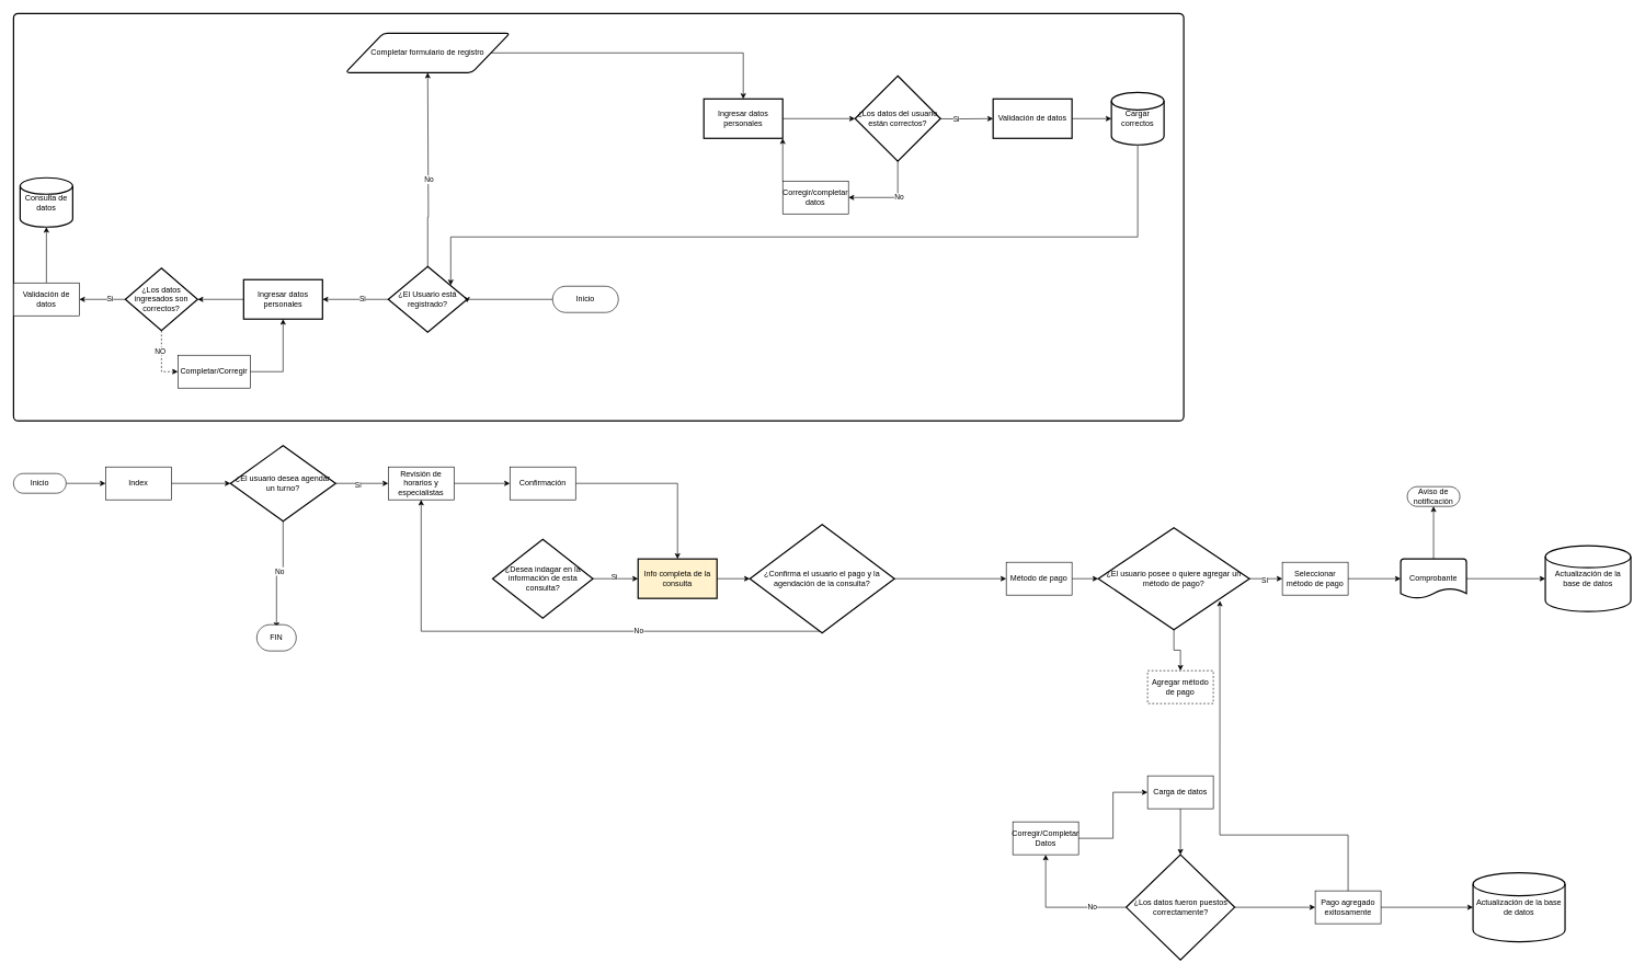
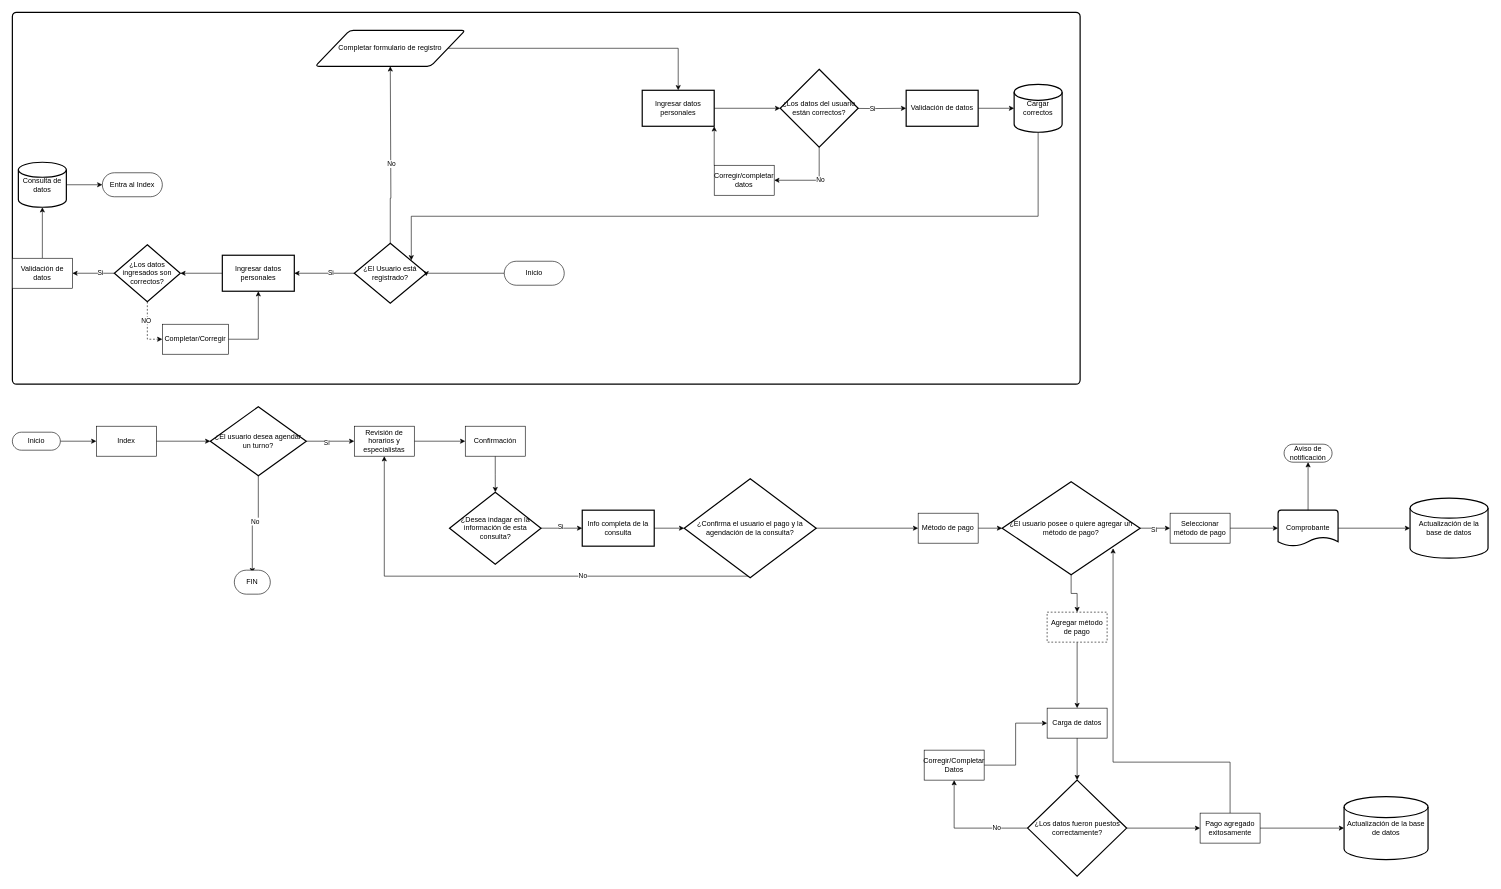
  <mxCell id="0" />
  <mxCell id="1" parent="0" />
  <mxCell id="2" value="" style="rounded=1;whiteSpace=wrap;html=1;absoluteArcSize=1;arcSize=14;strokeWidth=2;" vertex="1" parent="1"><mxGeometry x="20" y="20" width="1780" height="620" as="geometry" /></mxCell>
  <mxCell id="3" value="¿El Usuario está registrado?" style="strokeWidth=2;html=1;shape=mxgraph.flowchart.decision;whiteSpace=wrap;" vertex="1" parent="1"><mxGeometry x="590" y="405" width="120" height="100" as="geometry" /></mxCell>
  <mxCell id="4" value="" style="edgeStyle=orthogonalEdgeStyle;rounded=0;orthogonalLoop=1;jettySize=auto;html=1;entryX=1;entryY=0.55;entryDx=0;entryDy=0;entryPerimeter=0;" edge="1" parent="1" source="5" target="3"><mxGeometry relative="1" as="geometry"><mxPoint x="730" y="455" as="targetPoint" /><Array as="points"><mxPoint x="710" y="455" /></Array></mxGeometry></mxCell>
  <mxCell id="5" value="Inicio" style="html=1;dashed=0;whiteSpace=wrap;shape=mxgraph.dfd.start" vertex="1" parent="1"><mxGeometry x="840" y="435" width="100" height="40" as="geometry" /></mxCell>
  <mxCell id="6" style="edgeStyle=orthogonalEdgeStyle;rounded=0;orthogonalLoop=1;jettySize=auto;html=1;exitX=0;exitY=0.5;exitDx=0;exitDy=0;exitPerimeter=0;entryX=1;entryY=0.5;entryDx=0;entryDy=0;" edge="1" parent="1" target="24" source="3"><mxGeometry relative="1" as="geometry"><mxPoint x="480" y="455" as="targetPoint" /><mxPoint x="570" y="455" as="sourcePoint" /></mxGeometry></mxCell>
  <mxCell id="7" value="Si" style="edgeLabel;html=1;align=center;verticalAlign=middle;resizable=0;points=[];" vertex="1" connectable="0" parent="6"><mxGeometry x="-0.205" y="-1" relative="1" as="geometry"><mxPoint as="offset" /></mxGeometry></mxCell>
  <mxCell id="8" style="edgeStyle=orthogonalEdgeStyle;rounded=0;orthogonalLoop=1;jettySize=auto;html=1;exitX=0.5;exitY=0;exitDx=0;exitDy=0;exitPerimeter=0;entryX=0.5;entryY=1;entryDx=0;entryDy=0;" edge="1" parent="1" source="3" target="21"><mxGeometry relative="1" as="geometry"><mxPoint x="650" y="365" as="sourcePoint" /><mxPoint x="650" y="255" as="targetPoint" /><Array as="points"><mxPoint x="650" y="330" /><mxPoint x="651" y="210" /></Array></mxGeometry></mxCell>
  <mxCell id="9" value="No" style="edgeLabel;html=1;align=center;verticalAlign=middle;resizable=0;points=[];" vertex="1" connectable="0" parent="8"><mxGeometry x="-0.102" y="-1" relative="1" as="geometry"><mxPoint as="offset" /></mxGeometry></mxCell>
  <mxCell id="10" value="" style="edgeStyle=orthogonalEdgeStyle;rounded=0;orthogonalLoop=1;jettySize=auto;html=1;exitX=1;exitY=0.5;exitDx=0;exitDy=0;" edge="1" parent="1" source="21" target="12"><mxGeometry relative="1" as="geometry"><mxPoint x="970" y="180" as="sourcePoint" /></mxGeometry></mxCell>
  <mxCell id="11" value="" style="edgeStyle=orthogonalEdgeStyle;rounded=0;orthogonalLoop=1;jettySize=auto;html=1;entryX=0;entryY=0.5;entryDx=0;entryDy=0;entryPerimeter=0;" edge="1" parent="1" source="12" target="35"><mxGeometry relative="1" as="geometry"><mxPoint x="1290" y="180" as="targetPoint" /></mxGeometry></mxCell>
  <mxCell id="12" value="Ingresar datos personales" style="whiteSpace=wrap;html=1;strokeWidth=2;" vertex="1" parent="1"><mxGeometry x="1070" y="150" width="120" height="60" as="geometry" /></mxCell>
  <mxCell id="13" style="edgeStyle=orthogonalEdgeStyle;rounded=0;orthogonalLoop=1;jettySize=auto;html=1;exitX=0.5;exitY=1;exitDx=0;exitDy=0;entryX=1;entryY=0.5;entryDx=0;entryDy=0;exitPerimeter=0;" edge="1" parent="1" target="18" source="35"><mxGeometry relative="1" as="geometry"><mxPoint x="1345" y="228" as="sourcePoint" /></mxGeometry></mxCell>
  <mxCell id="14" value="No" style="edgeLabel;html=1;align=center;verticalAlign=middle;resizable=0;points=[];" vertex="1" connectable="0" parent="13"><mxGeometry x="-0.167" y="1" relative="1" as="geometry"><mxPoint as="offset" /></mxGeometry></mxCell>
  <mxCell id="15" value="" style="edgeStyle=orthogonalEdgeStyle;rounded=0;orthogonalLoop=1;jettySize=auto;html=1;" edge="1" parent="1" target="20"><mxGeometry relative="1" as="geometry"><mxPoint x="1400" y="180" as="sourcePoint" /></mxGeometry></mxCell>
  <mxCell id="16" value="Si" style="edgeLabel;html=1;align=center;verticalAlign=middle;resizable=0;points=[];" vertex="1" connectable="0" parent="15"><mxGeometry x="-0.029" relative="1" as="geometry"><mxPoint as="offset" /></mxGeometry></mxCell>
  <mxCell id="17" style="edgeStyle=orthogonalEdgeStyle;rounded=0;orthogonalLoop=1;jettySize=auto;html=1;exitX=0;exitY=0;exitDx=0;exitDy=0;entryX=1;entryY=1;entryDx=0;entryDy=0;" edge="1" parent="1" source="18" target="12"><mxGeometry relative="1" as="geometry" /></mxCell>
  <mxCell id="18" value="Corregir/completar datos" style="html=1;dashed=0;whiteSpace=wrap;" vertex="1" parent="1"><mxGeometry x="1190" y="275" width="100" height="50" as="geometry" /></mxCell>
  <mxCell id="19" value="" style="edgeStyle=orthogonalEdgeStyle;rounded=0;orthogonalLoop=1;jettySize=auto;html=1;" edge="1" parent="1" source="20" target="22"><mxGeometry relative="1" as="geometry" /></mxCell>
  <mxCell id="20" value="Validación de datos" style="whiteSpace=wrap;html=1;strokeWidth=2;" vertex="1" parent="1"><mxGeometry x="1510" y="150" width="120" height="60" as="geometry" /></mxCell>
  <mxCell id="21" value="Completar formulario de registro" style="shape=parallelogram;html=1;strokeWidth=2;perimeter=parallelogramPerimeter;whiteSpace=wrap;rounded=1;arcSize=12;size=0.23;" vertex="1" parent="1"><mxGeometry x="525" y="50" width="250" height="60" as="geometry" /></mxCell>
  <mxCell id="22" value="Cargar correctos" style="strokeWidth=2;html=1;shape=mxgraph.flowchart.database;whiteSpace=wrap;" vertex="1" parent="1"><mxGeometry x="1690" y="140" width="80" height="80" as="geometry" /></mxCell>
  <mxCell id="23" value="" style="edgeStyle=orthogonalEdgeStyle;rounded=0;orthogonalLoop=1;jettySize=auto;html=1;" edge="1" parent="1" source="24" target="29"><mxGeometry relative="1" as="geometry" /></mxCell>
  <mxCell id="24" value="Ingresar datos personales" style="whiteSpace=wrap;html=1;strokeWidth=2;" vertex="1" parent="1"><mxGeometry x="370" y="425" width="120" height="60" as="geometry" /></mxCell>
  <mxCell id="25" value="" style="edgeStyle=orthogonalEdgeStyle;rounded=0;orthogonalLoop=1;jettySize=auto;html=1;" edge="1" parent="1" source="29" target="31"><mxGeometry relative="1" as="geometry" /></mxCell>
  <mxCell id="26" value="Si" style="edgeLabel;html=1;align=center;verticalAlign=middle;resizable=0;points=[];" vertex="1" connectable="0" parent="25"><mxGeometry x="-0.276" y="-1" relative="1" as="geometry"><mxPoint x="1" as="offset" /></mxGeometry></mxCell>
  <mxCell id="27" style="edgeStyle=orthogonalEdgeStyle;rounded=0;orthogonalLoop=1;jettySize=auto;html=1;entryX=0;entryY=0.5;entryDx=0;entryDy=0;dashed=1;" edge="1" parent="1" source="29" target="37"><mxGeometry relative="1" as="geometry" /></mxCell>
  <mxCell id="28" value="NO" style="edgeLabel;html=1;align=center;verticalAlign=middle;resizable=0;points=[];" vertex="1" connectable="0" parent="27"><mxGeometry x="-0.269" y="-3" relative="1" as="geometry"><mxPoint y="-1" as="offset" /></mxGeometry></mxCell>
  <mxCell id="29" value="¿Los datos ingresados son correctos?" style="rhombus;whiteSpace=wrap;html=1;strokeWidth=2;" vertex="1" parent="1"><mxGeometry x="190" y="407.5" width="110" height="95" as="geometry" /></mxCell>
  <mxCell id="30" value="" style="edgeStyle=orthogonalEdgeStyle;rounded=0;orthogonalLoop=1;jettySize=auto;html=1;" edge="1" parent="1" source="31" target="33"><mxGeometry relative="1" as="geometry" /></mxCell>
  <mxCell id="31" value="Validación de datos" style="html=1;dashed=0;whiteSpace=wrap;" vertex="1" parent="1"><mxGeometry x="20" y="430" width="100" height="50" as="geometry" /></mxCell>
+ <mxCell id="32" value="" style="edgeStyle=orthogonalEdgeStyle;rounded=0;orthogonalLoop=1;jettySize=auto;html=1;" edge="1" parent="1" source="33" target="34"><mxGeometry relative="1" as="geometry" /></mxCell>
  <mxCell id="33" value="Consulta de datos" style="strokeWidth=2;html=1;shape=mxgraph.flowchart.database;whiteSpace=wrap;" vertex="1" parent="1"><mxGeometry x="30" y="270" width="80" height="75" as="geometry" /></mxCell>
+ <mxCell id="34" value="Entra al Index" style="html=1;dashed=0;whiteSpace=wrap;shape=mxgraph.dfd.start" vertex="1" parent="1"><mxGeometry x="170" y="287.5" width="100" height="40" as="geometry" /></mxCell>
  <mxCell id="35" value="¿Los datos del usuario están correctos?" style="strokeWidth=2;html=1;shape=mxgraph.flowchart.decision;whiteSpace=wrap;" vertex="1" parent="1"><mxGeometry x="1300" y="115" width="130" height="130" as="geometry" /></mxCell>
  <mxCell id="36" style="edgeStyle=orthogonalEdgeStyle;rounded=0;orthogonalLoop=1;jettySize=auto;html=1;entryX=0.5;entryY=1;entryDx=0;entryDy=0;" edge="1" parent="1" source="37" target="24"><mxGeometry relative="1" as="geometry"><Array as="points"><mxPoint x="430" y="565" /></Array></mxGeometry></mxCell>
  <mxCell id="37" value="Completar/Corregir" style="html=1;dashed=0;whiteSpace=wrap;" vertex="1" parent="1"><mxGeometry x="270" y="540" width="110" height="50" as="geometry" /></mxCell>
  <mxCell id="38" style="edgeStyle=orthogonalEdgeStyle;rounded=0;orthogonalLoop=1;jettySize=auto;html=1;entryX=0.792;entryY=0.285;entryDx=0;entryDy=0;entryPerimeter=0;" edge="1" parent="1" source="22" target="3"><mxGeometry relative="1" as="geometry"><Array as="points"><mxPoint x="1730" y="360" /><mxPoint x="685" y="360" /></Array></mxGeometry></mxCell>
  <mxCell id="39" value="" style="edgeStyle=orthogonalEdgeStyle;rounded=0;orthogonalLoop=1;jettySize=auto;html=1;" edge="1" parent="1" source="40" target="42"><mxGeometry relative="1" as="geometry" /></mxCell>
  <mxCell id="40" value="Inicio" style="html=1;dashed=0;whiteSpace=wrap;shape=mxgraph.dfd.start" vertex="1" parent="1"><mxGeometry x="20" y="720" width="80" height="30" as="geometry" /></mxCell>
  <mxCell id="41" value="" style="edgeStyle=orthogonalEdgeStyle;rounded=0;orthogonalLoop=1;jettySize=auto;html=1;" edge="1" parent="1" source="42" target="47"><mxGeometry relative="1" as="geometry" /></mxCell>
  <mxCell id="42" value="Index" style="html=1;dashed=0;whiteSpace=wrap;" vertex="1" parent="1"><mxGeometry x="160" y="710" width="100" height="50" as="geometry" /></mxCell>
  <mxCell id="43" style="edgeStyle=orthogonalEdgeStyle;rounded=0;orthogonalLoop=1;jettySize=auto;html=1;entryX=0.5;entryY=0.5;entryDx=0;entryDy=-15;entryPerimeter=0;" edge="1" parent="1" source="47" target="48"><mxGeometry relative="1" as="geometry"><mxPoint x="430" y="930" as="targetPoint" /></mxGeometry></mxCell>
  <mxCell id="44" value="No" style="edgeLabel;html=1;align=center;verticalAlign=middle;resizable=0;points=[];" vertex="1" connectable="0" parent="43"><mxGeometry x="-0.022" y="-2" relative="1" as="geometry"><mxPoint y="-1" as="offset" /></mxGeometry></mxCell>
  <mxCell id="45" value="" style="edgeStyle=orthogonalEdgeStyle;rounded=0;orthogonalLoop=1;jettySize=auto;html=1;" edge="1" parent="1" source="47" target="50"><mxGeometry relative="1" as="geometry" /></mxCell>
  <mxCell id="46" value="Si" style="edgeLabel;html=1;align=center;verticalAlign=middle;resizable=0;points=[];" vertex="1" connectable="0" parent="45"><mxGeometry x="-0.138" y="-2" relative="1" as="geometry"><mxPoint x="-1" as="offset" /></mxGeometry></mxCell>
  <mxCell id="47" value="¿El usuario desea agendar un turno?" style="strokeWidth=2;html=1;shape=mxgraph.flowchart.decision;whiteSpace=wrap;" vertex="1" parent="1"><mxGeometry x="350" y="677.5" width="160" height="115" as="geometry" /></mxCell>
  <mxCell id="48" value="FIN" style="html=1;dashed=0;whiteSpace=wrap;shape=mxgraph.dfd.start" vertex="1" parent="1"><mxGeometry x="390" y="950" width="60" height="40" as="geometry" /></mxCell>
  <mxCell id="49" value="" style="edgeStyle=orthogonalEdgeStyle;rounded=0;orthogonalLoop=1;jettySize=auto;html=1;" edge="1" parent="1" source="50" target="52"><mxGeometry relative="1" as="geometry" /></mxCell>
  <mxCell id="50" value="Revisión de horarios y especialistas" style="html=1;dashed=0;whiteSpace=wrap;" vertex="1" parent="1"><mxGeometry x="590" y="710" width="100" height="50" as="geometry" /></mxCell>
- <mxCell id="51" value="" style="edgeStyle=orthogonalEdgeStyle;rounded=0;orthogonalLoop=1;jettySize=auto;html=1;" edge="1" parent="1" source="52" target="56"><mxGeometry relative="1" as="geometry" /></mxCell>
+ <mxCell id="51" value="" style="edgeStyle=orthogonalEdgeStyle;rounded=0;orthogonalLoop=1;jettySize=auto;html=1;" edge="1" parent="1" source="52" target="55"><mxGeometry relative="1" as="geometry" /></mxCell>
  <mxCell id="52" value="Confirmación" style="html=1;dashed=0;whiteSpace=wrap;" vertex="1" parent="1"><mxGeometry x="775" y="710" width="100" height="50" as="geometry" /></mxCell>
  <mxCell id="53" value="" style="edgeStyle=orthogonalEdgeStyle;rounded=0;orthogonalLoop=1;jettySize=auto;html=1;" edge="1" parent="1" source="55" target="56"><mxGeometry relative="1" as="geometry" /></mxCell>
  <mxCell id="54" value="Si" style="edgeLabel;html=1;align=center;verticalAlign=middle;resizable=0;points=[];" vertex="1" connectable="0" parent="53"><mxGeometry x="-0.045" y="3" relative="1" as="geometry"><mxPoint x="-1" as="offset" /></mxGeometry></mxCell>
  <mxCell id="55" value="¿Desea indagar en la información de esta consulta?" style="strokeWidth=2;html=1;shape=mxgraph.flowchart.decision;whiteSpace=wrap;" vertex="1" parent="1"><mxGeometry x="748.75" y="820" width="152.5" height="120" as="geometry" /></mxCell>
- <mxCell id="56" value="Info completa de la consulta" style="whiteSpace=wrap;html=1;strokeWidth=2;fillColor=#fff2cc;" vertex="1" parent="1"><mxGeometry x="970" y="850" width="120" height="60" as="geometry" /></mxCell>
+ <mxCell id="56" value="Info completa de la consulta" style="whiteSpace=wrap;html=1;strokeWidth=2;" vertex="1" parent="1"><mxGeometry x="970" y="850" width="120" height="60" as="geometry" /></mxCell>
  <mxCell id="57" style="edgeStyle=orthogonalEdgeStyle;rounded=0;orthogonalLoop=1;jettySize=auto;html=1;entryX=0.5;entryY=1;entryDx=0;entryDy=0;exitX=0.5;exitY=1;exitDx=0;exitDy=0;exitPerimeter=0;" edge="1" parent="1" source="60" target="50"><mxGeometry relative="1" as="geometry"><Array as="points"><mxPoint x="1250" y="960" /><mxPoint x="640" y="960" /></Array></mxGeometry></mxCell>
  <mxCell id="58" value="No" style="edgeLabel;html=1;align=center;verticalAlign=middle;resizable=0;points=[];" vertex="1" connectable="0" parent="57"><mxGeometry x="-0.309" y="-1" relative="1" as="geometry"><mxPoint x="-1" as="offset" /></mxGeometry></mxCell>
  <mxCell id="59" value="" style="edgeStyle=orthogonalEdgeStyle;rounded=0;orthogonalLoop=1;jettySize=auto;html=1;entryX=0;entryY=0.5;entryDx=0;entryDy=0;" edge="1" parent="1" source="60" target="63"><mxGeometry relative="1" as="geometry"><mxPoint x="1460" y="880" as="targetPoint" /></mxGeometry></mxCell>
  <mxCell id="60" value="¿Confirma el usuario el pago y la agendación de la consulta?" style="strokeWidth=2;html=1;shape=mxgraph.flowchart.decision;whiteSpace=wrap;" vertex="1" parent="1"><mxGeometry x="1140" y="797.5" width="220" height="165" as="geometry" /></mxCell>
  <mxCell id="61" style="edgeStyle=orthogonalEdgeStyle;rounded=0;orthogonalLoop=1;jettySize=auto;html=1;entryX=0;entryY=0.5;entryDx=0;entryDy=0;entryPerimeter=0;" edge="1" parent="1" source="56" target="60"><mxGeometry relative="1" as="geometry" /></mxCell>
  <mxCell id="62" value="" style="edgeStyle=orthogonalEdgeStyle;rounded=0;orthogonalLoop=1;jettySize=auto;html=1;" edge="1" parent="1" source="63" target="69"><mxGeometry relative="1" as="geometry" /></mxCell>
  <mxCell id="63" value="Método de pago" style="html=1;dashed=0;whiteSpace=wrap;" vertex="1" parent="1"><mxGeometry x="1530" y="855" width="100" height="50" as="geometry" /></mxCell>
  <mxCell id="64" value="" style="edgeStyle=orthogonalEdgeStyle;rounded=0;orthogonalLoop=1;jettySize=auto;html=1;" edge="1" parent="1" source="65" target="70"><mxGeometry relative="1" as="geometry" /></mxCell>
  <mxCell id="65" value="Seleccionar método de pago" style="html=1;dashed=0;whiteSpace=wrap;" vertex="1" parent="1"><mxGeometry x="1950" y="855" width="100" height="50" as="geometry" /></mxCell>
  <mxCell id="66" value="" style="edgeStyle=orthogonalEdgeStyle;rounded=0;orthogonalLoop=1;jettySize=auto;html=1;" edge="1" parent="1" source="69" target="65"><mxGeometry relative="1" as="geometry" /></mxCell>
  <mxCell id="67" value="Si" style="edgeLabel;html=1;align=center;verticalAlign=middle;resizable=0;points=[];" vertex="1" connectable="0" parent="66"><mxGeometry x="-0.114" y="-2" relative="1" as="geometry"><mxPoint as="offset" /></mxGeometry></mxCell>
  <mxCell id="68" value="" style="edgeStyle=orthogonalEdgeStyle;rounded=0;orthogonalLoop=1;jettySize=auto;html=1;" edge="1" parent="1" source="69" target="76"><mxGeometry relative="1" as="geometry" /></mxCell>
  <mxCell id="69" value="¿El usuario posee o quiere agregar un método de pago?" style="strokeWidth=2;html=1;shape=mxgraph.flowchart.decision;whiteSpace=wrap;" vertex="1" parent="1"><mxGeometry x="1670" y="802.5" width="230" height="155" as="geometry" /></mxCell>
  <mxCell id="70" value="Comprobante" style="strokeWidth=2;html=1;shape=mxgraph.flowchart.document2;whiteSpace=wrap;size=0.25;" vertex="1" parent="1"><mxGeometry x="2130" y="850" width="100" height="60" as="geometry" /></mxCell>
  <mxCell id="71" value="Actualización de la base de datos" style="strokeWidth=2;html=1;shape=mxgraph.flowchart.database;whiteSpace=wrap;" vertex="1" parent="1"><mxGeometry x="2350" y="830" width="130" height="100" as="geometry" /></mxCell>
  <mxCell id="72" style="edgeStyle=orthogonalEdgeStyle;rounded=0;orthogonalLoop=1;jettySize=auto;html=1;entryX=0;entryY=0.5;entryDx=0;entryDy=0;entryPerimeter=0;" edge="1" parent="1" source="70" target="71"><mxGeometry relative="1" as="geometry" /></mxCell>
  <mxCell id="73" value="Aviso de notificación" style="html=1;dashed=0;whiteSpace=wrap;shape=mxgraph.dfd.start" vertex="1" parent="1"><mxGeometry x="2140" y="740" width="80" height="30" as="geometry" /></mxCell>
  <mxCell id="74" style="edgeStyle=orthogonalEdgeStyle;rounded=0;orthogonalLoop=1;jettySize=auto;html=1;entryX=0.5;entryY=0.5;entryDx=0;entryDy=15;entryPerimeter=0;" edge="1" parent="1" source="70" target="73"><mxGeometry relative="1" as="geometry" /></mxCell>
+ <mxCell id="75" value="" style="edgeStyle=orthogonalEdgeStyle;rounded=0;orthogonalLoop=1;jettySize=auto;html=1;" edge="1" parent="1" source="76" target="77"><mxGeometry relative="1" as="geometry" /></mxCell>
  <mxCell id="76" value="Agregar método de pago" style="html=1;dashed=1;whiteSpace=wrap;" vertex="1" parent="1"><mxGeometry x="1745" y="1020" width="100" height="50" as="geometry" /></mxCell>
  <mxCell id="77" value="Carga de datos" style="html=1;dashed=0;whiteSpace=wrap;" vertex="1" parent="1"><mxGeometry x="1745" y="1180" width="100" height="50" as="geometry" /></mxCell>
  <mxCell id="78" style="edgeStyle=orthogonalEdgeStyle;rounded=0;orthogonalLoop=1;jettySize=auto;html=1;entryX=0.5;entryY=1;entryDx=0;entryDy=0;" edge="1" parent="1" source="81" target="83"><mxGeometry relative="1" as="geometry" /></mxCell>
  <mxCell id="79" value="No" style="edgeLabel;html=1;align=center;verticalAlign=middle;resizable=0;points=[];" vertex="1" connectable="0" parent="78"><mxGeometry x="-0.501" y="-2" relative="1" as="geometry"><mxPoint x="-1" as="offset" /></mxGeometry></mxCell>
  <mxCell id="80" style="edgeStyle=orthogonalEdgeStyle;rounded=0;orthogonalLoop=1;jettySize=auto;html=1;entryX=0;entryY=0.5;entryDx=0;entryDy=0;" edge="1" parent="1" source="81" target="85"><mxGeometry relative="1" as="geometry" /></mxCell>
  <mxCell id="81" value="¿Los datos fueron puestos correctamente?" style="strokeWidth=2;html=1;shape=mxgraph.flowchart.decision;whiteSpace=wrap;" vertex="1" parent="1"><mxGeometry x="1712.5" y="1300" width="165" height="160" as="geometry" /></mxCell>
  <mxCell id="82" style="edgeStyle=orthogonalEdgeStyle;rounded=0;orthogonalLoop=1;jettySize=auto;html=1;entryX=0;entryY=0.5;entryDx=0;entryDy=0;" edge="1" parent="1" source="83" target="77"><mxGeometry relative="1" as="geometry" /></mxCell>
  <mxCell id="83" value="Corregir/Completar Datos" style="html=1;dashed=0;whiteSpace=wrap;" vertex="1" parent="1"><mxGeometry x="1540" y="1250" width="100" height="50" as="geometry" /></mxCell>
  <mxCell id="84" style="edgeStyle=orthogonalEdgeStyle;rounded=0;orthogonalLoop=1;jettySize=auto;html=1;entryX=0.5;entryY=0;entryDx=0;entryDy=0;entryPerimeter=0;" edge="1" parent="1" source="77" target="81"><mxGeometry relative="1" as="geometry" /></mxCell>
  <mxCell id="85" value="Pago agregado exitosamente" style="html=1;dashed=0;whiteSpace=wrap;" vertex="1" parent="1"><mxGeometry x="2000" y="1355" width="100" height="50" as="geometry" /></mxCell>
  <mxCell id="86" value="Actualización de la base de datos" style="strokeWidth=2;html=1;shape=mxgraph.flowchart.database;whiteSpace=wrap;" vertex="1" parent="1"><mxGeometry x="2240" y="1327.5" width="140" height="105" as="geometry" /></mxCell>
  <mxCell id="87" style="edgeStyle=orthogonalEdgeStyle;rounded=0;orthogonalLoop=1;jettySize=auto;html=1;entryX=0;entryY=0.5;entryDx=0;entryDy=0;entryPerimeter=0;" edge="1" parent="1" source="85" target="86"><mxGeometry relative="1" as="geometry" /></mxCell>
  <mxCell id="88" style="edgeStyle=orthogonalEdgeStyle;rounded=0;orthogonalLoop=1;jettySize=auto;html=1;entryX=0.804;entryY=0.716;entryDx=0;entryDy=0;entryPerimeter=0;" edge="1" parent="1" source="85" target="69"><mxGeometry relative="1" as="geometry"><Array as="points"><mxPoint x="2050" y="1270" /><mxPoint x="1855" y="1270" /></Array></mxGeometry></mxCell>
